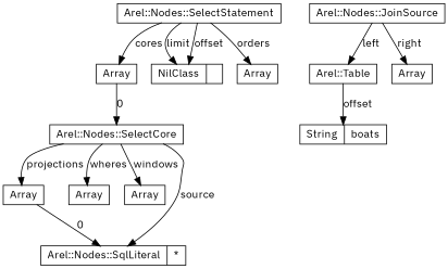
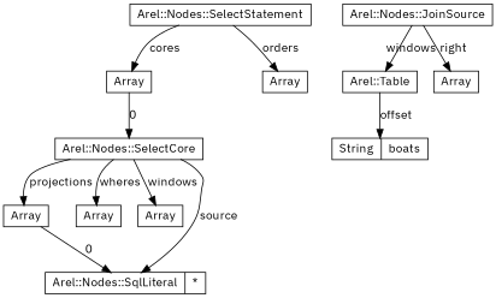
  digraph {
    fontname="IBM Plex Sans"
    node [fontname="IBM Plex Sans" shape=record]
    edge [fontname="IBM Plex Sans"]
    n1 [height=0.25 label="<f0>Arel::Nodes::SelectStatement" width=0.375]
    n2 [height=0.25 label="<f0>Array" width=0.375]
-   n3 [height=0.25 label="<f0>NilClass|<f1>" width=0.375]
    n4 [height=0.25 label="<f0>Array" width=0.375]
    n5 [height=0.25 label="<f0>Arel::Nodes::SelectCore" width=0.375]
    n6 [height=0.25 label="<f0>Array" width=0.375]
    n7 [height=0.25 label="<f0>Array" width=0.375]
    n8 [height=0.25 label="<f0>Array" width=0.375]
    n9 [height=0.25 label="<f0>Arel::Nodes::SqlLiteral|<f1>*" width=0.375]
    n10 [height=0.25 label="<f0>Arel::Nodes::JoinSource" width=0.375]
    n11 [height=0.25 label="<f0>Arel::Table" width=0.375]
    n12 [height=0.25 label="<f0>Array" width=0.375]
    n13 [height=0.25 label="<f0>String|<f1>boats" width=0.375]
    n1 -> n2 [label=cores]
-   n1 -> n3 [label=limit]
-   n1 -> n3 [label=offset]
    n1 -> n4 [label=orders]
    n2 -> n5 [label=0]
    n5 -> n6 [label=projections]
    n5 -> n7 [label=wheres]
    n5 -> n8 [label=windows]
    n5 -> n9 [label=source]
    n6 -> n9 [label=0]
-   n10 -> n11 [label=left]
+   n10 -> n11 [label=windows]
    n10 -> n12 [label=right]
    n11 -> n13 [label=offset]
  }
